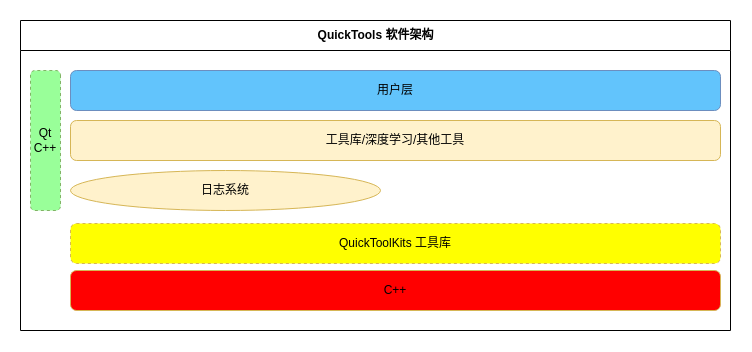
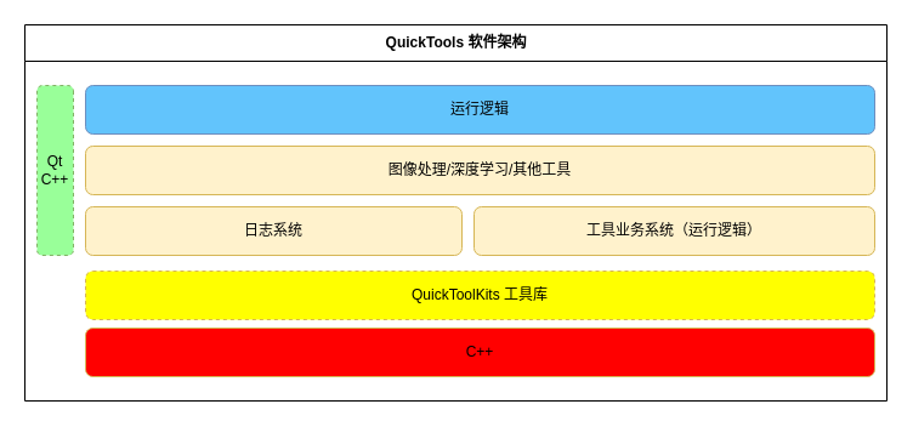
  <mxCell id="0" />
  <mxCell id="1" parent="0" />
  <mxCell id="2" value="QuickTools 软件架构" style="swimlane;html=1;startSize=30;horizontal=1;containerType=tree;glass=0;" parent="1" vertex="1"><mxGeometry x="20" y="20" width="710" height="310" as="geometry"><mxRectangle x="240" y="200" width="140" height="30" as="alternateBounds" /></mxGeometry></mxCell>
- <mxCell id="3" value="用户层" style="rounded=1;whiteSpace=wrap;html=1;fillColor=#62C4FC;strokeColor=#6c8ebf;" vertex="1" parent="2"><mxGeometry x="50" y="50" width="650" height="40" as="geometry" /></mxCell>
- <mxCell id="4" value="工具库/深度学习/其他工具" style="rounded=1;whiteSpace=wrap;html=1;fillColor=#fff2cc;strokeColor=#d6b656;" vertex="1" parent="2"><mxGeometry x="50" y="100" width="650" height="40" as="geometry" /></mxCell>
+ <mxCell id="3" value="运行逻辑" style="rounded=1;whiteSpace=wrap;html=1;fillColor=#62C4FC;strokeColor=#6c8ebf;" vertex="1" parent="2"><mxGeometry x="50" y="50" width="650" height="40" as="geometry" /></mxCell>
+ <mxCell id="4" value="图像处理/深度学习/其他工具" style="rounded=1;whiteSpace=wrap;html=1;fillColor=#fff2cc;strokeColor=#d6b656;" vertex="1" parent="2"><mxGeometry x="50" y="100" width="650" height="40" as="geometry" /></mxCell>
  <mxCell id="5" value="Qt C++" style="rounded=1;whiteSpace=wrap;html=1;direction=south;fillColor=#99FF99;strokeColor=#82b366;dashed=1;" vertex="1" parent="2"><mxGeometry x="10" y="50" width="30" height="140" as="geometry" /></mxCell>
  <mxCell id="6" value="QuickToolKits 工具库" style="rounded=1;whiteSpace=wrap;html=1;fillColor=#FFFF00;strokeColor=#d6b656;dashed=1;" vertex="1" parent="2"><mxGeometry x="50" y="203" width="650" height="40" as="geometry" /></mxCell>
  <mxCell id="7" value="C++" style="rounded=1;whiteSpace=wrap;html=1;fillColor=#FF0000;strokeColor=#d6b656;" vertex="1" parent="2"><mxGeometry x="50" y="250" width="650" height="40" as="geometry" /></mxCell>
- <mxCell id="8" value="日志系统" style="ellipse;whiteSpace=wrap;html=1;fillColor=#fff2cc;strokeColor=#d6b656;" vertex="1" parent="2"><mxGeometry x="50" y="150" width="310" height="40" as="geometry" /></mxCell>
+ <mxCell id="8" value="日志系统" style="rounded=1;whiteSpace=wrap;html=1;fillColor=#fff2cc;strokeColor=#d6b656;" vertex="1" parent="2"><mxGeometry x="50" y="150" width="310" height="40" as="geometry" /></mxCell>
+ <mxCell id="9" value="工具业务系统（运行逻辑）" style="rounded=1;whiteSpace=wrap;html=1;fillColor=#fff2cc;strokeColor=#d6b656;" vertex="1" parent="2"><mxGeometry x="370" y="150" width="330" height="40" as="geometry" /></mxCell>
